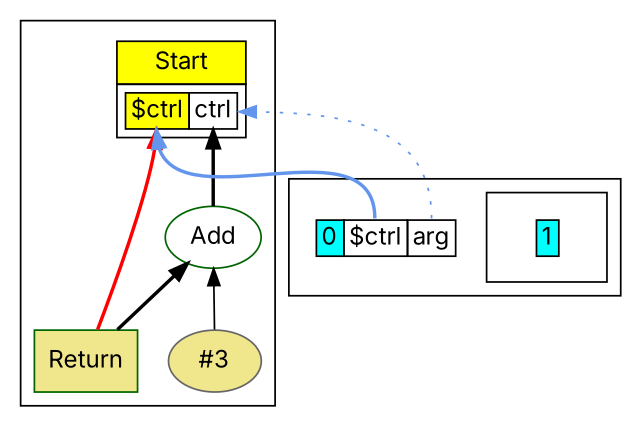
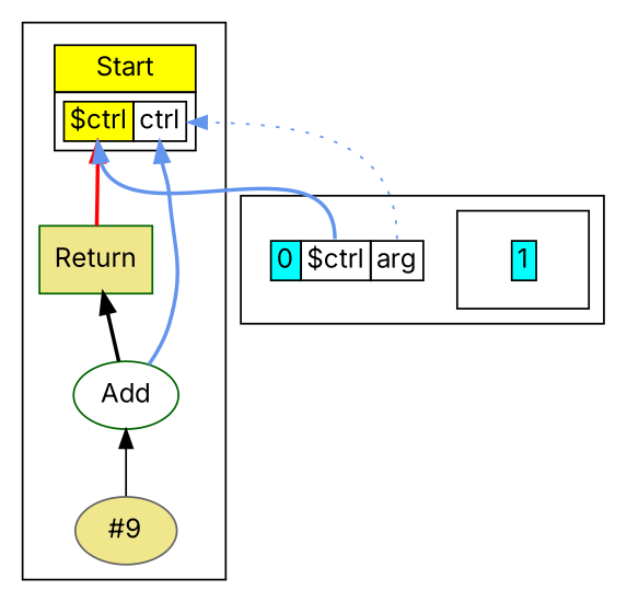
  digraph {
    fontname=Inter
    rankdir=BT
    node [fontname=Inter shape=plaintext]
    edge [fontname=Inter style=bold]
    n1 [label=< 			<TABLE BORDER="0" CELLBORDER="1" CELLSPACING="0" CELLPADDING="4"> 			<TR><TD BGCOLOR="yellow">Start</TD></TR> 			<TR><TD> 				<TABLE BORDER="0" CELLBORDER="1" CELLSPACING="0"> 				<TR><TD PORT="p0" BGCOLOR="yellow">$ctrl</TD><TD PORT="p1">ctrl</TD></TR> 				</TABLE> 			</TD></TR> 			</TABLE>>]
-   n2 [color=gray40 fillcolor=khaki label="#3" style=filled shape=""]
+   n2 [color=gray40 fillcolor=khaki label="#9" style=filled shape=""]
    n3 [color=darkgreen fillcolor=white label=Add style=filled shape=""]
    n4 [color=darkgreen fillcolor=khaki label=Return shape=box style=filled]
    n5 [label=< 			<TABLE BORDER="0" CELLBORDER="1" CELLSPACING="0"> 			<TR><TD BGCOLOR="cyan">1</TD></TR> 			</TABLE>>]
    n6 [label=< 			<TABLE BORDER="0" CELLBORDER="1" CELLSPACING="0"> 			<TR><TD BGCOLOR="cyan">0</TD><TD PORT="scope0_$ctrl">$ctrl</TD><TD PORT="scope0_arg">arg</TD></TR> 			</TABLE>>]
    subgraph cluster_1 {
      n1
      n2
      n3
      n4
    }
    subgraph cluster_2 {
      n6
      subgraph cluster_3 {
        n5
      }
    }
    n2 -> n3 [style=solid]
-   n3 -> n1 [headport=p1]
+   n3 -> n1 [headport=p1 color=cornflowerblue]
    n4 -> n1 [color=red headport=p0]
-   n4 -> n3
+   n3 -> n4
    n6 -> n1 [color=cornflowerblue headport=p0 tailport="scope0_$ctrl"]
    n6 -> n1 [color=cornflowerblue headport=p1 style=dotted tailport=scope0_arg]
  }
